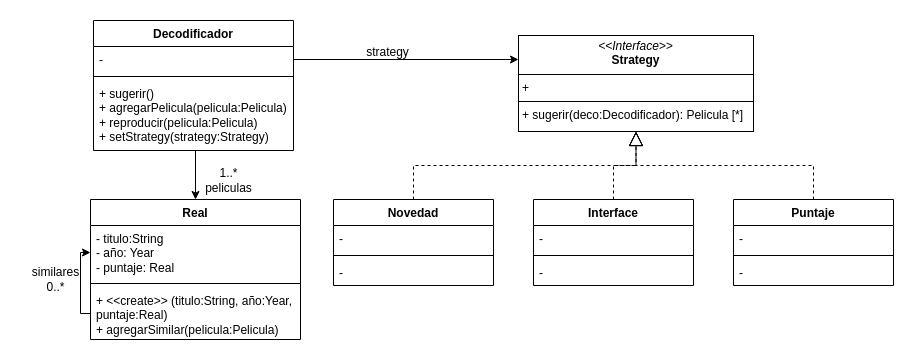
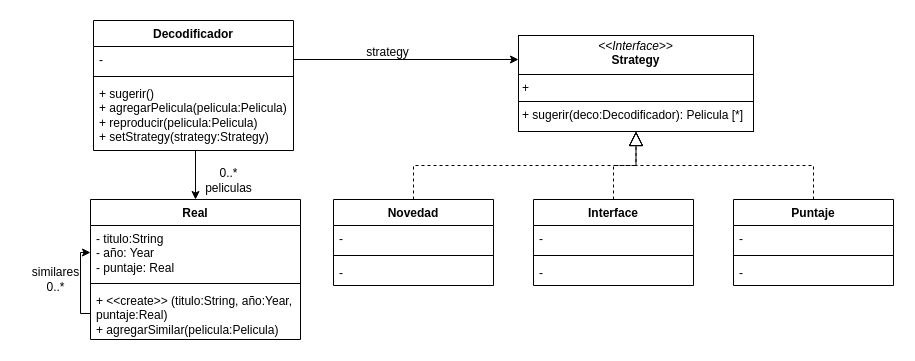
  <mxCell id="0" />
  <mxCell id="1" parent="0" />
  <mxCell id="2" value="Real" style="swimlane;fontStyle=1;align=center;verticalAlign=top;childLayout=stackLayout;horizontal=1;startSize=26;horizontalStack=0;resizeParent=1;resizeParentMax=0;resizeLast=0;collapsible=1;marginBottom=0;whiteSpace=wrap;html=1;" parent="1" vertex="1"><mxGeometry x="90" y="199" width="210" height="140" as="geometry" /></mxCell>
  <mxCell id="3" value="- titulo:String&lt;div&gt;- año: Year&lt;/div&gt;&lt;div&gt;- puntaje: Real&lt;/div&gt;" style="text;strokeColor=none;fillColor=none;align=left;verticalAlign=top;spacingLeft=4;spacingRight=4;overflow=hidden;rotatable=0;points=[[0,0.5],[1,0.5]];portConstraint=eastwest;whiteSpace=wrap;html=1;" parent="2" vertex="1"><mxGeometry y="26" width="210" height="54" as="geometry" /></mxCell>
  <mxCell id="4" value="" style="line;strokeWidth=1;fillColor=none;align=left;verticalAlign=middle;spacingTop=-1;spacingLeft=3;spacingRight=3;rotatable=0;labelPosition=right;points=[];portConstraint=eastwest;strokeColor=inherit;" parent="2" vertex="1"><mxGeometry y="80" width="210" height="8" as="geometry" /></mxCell>
  <mxCell id="5" value="+ &amp;lt;&amp;lt;create&amp;gt;&amp;gt; (titulo:String, año:Year, puntaje:Real)&lt;br&gt;+ agregarSimilar(pelicula:Pelicula)" style="text;strokeColor=none;fillColor=none;align=left;verticalAlign=top;spacingLeft=4;spacingRight=4;overflow=hidden;rotatable=0;points=[[0,0.5],[1,0.5]];portConstraint=eastwest;whiteSpace=wrap;html=1;" parent="2" vertex="1"><mxGeometry y="88" width="210" height="52" as="geometry" /></mxCell>
  <mxCell id="6" value="" style="endArrow=classic;html=1;rounded=0;exitX=0;exitY=0.5;exitDx=0;exitDy=0;entryX=0;entryY=0.5;entryDx=0;entryDy=0;edgeStyle=orthogonalEdgeStyle;" parent="2" source="5" target="3" edge="1"><mxGeometry width="50" height="50" relative="1" as="geometry"><mxPoint x="80" y="180" as="sourcePoint" /><mxPoint x="130" y="130" as="targetPoint" /></mxGeometry></mxCell>
  <mxCell id="7" value="similares&lt;div&gt;0..*&lt;/div&gt;" style="text;html=1;align=center;verticalAlign=middle;resizable=0;points=[];autosize=1;strokeColor=none;fillColor=none;" parent="1" vertex="1"><mxGeometry x="20" y="259" width="70" height="40" as="geometry" /></mxCell>
  <mxCell id="8" value="Decodificador" style="swimlane;fontStyle=1;align=center;verticalAlign=top;childLayout=stackLayout;horizontal=1;startSize=26;horizontalStack=0;resizeParent=1;resizeParentMax=0;resizeLast=0;collapsible=1;marginBottom=0;whiteSpace=wrap;html=1;" parent="1" vertex="1"><mxGeometry x="93" y="20" width="200" height="130" as="geometry" /></mxCell>
  <mxCell id="9" value="-" style="text;strokeColor=none;fillColor=none;align=left;verticalAlign=top;spacingLeft=4;spacingRight=4;overflow=hidden;rotatable=0;points=[[0,0.5],[1,0.5]];portConstraint=eastwest;whiteSpace=wrap;html=1;" parent="8" vertex="1"><mxGeometry y="26" width="200" height="26" as="geometry" /></mxCell>
  <mxCell id="10" value="" style="line;strokeWidth=1;fillColor=none;align=left;verticalAlign=middle;spacingTop=-1;spacingLeft=3;spacingRight=3;rotatable=0;labelPosition=right;points=[];portConstraint=eastwest;strokeColor=inherit;" parent="8" vertex="1"><mxGeometry y="52" width="200" height="8" as="geometry" /></mxCell>
  <mxCell id="11" value="+ sugerir()&lt;br&gt;+ agregarPelicula(pelicula:Pelicula)&lt;br&gt;&lt;div&gt;+ reproducir(pelicula:Pelicula)&lt;/div&gt;&lt;div&gt;&lt;div&gt;+ setStrategy(strategy:Strategy)&lt;/div&gt;&lt;/div&gt;" style="text;strokeColor=none;fillColor=none;align=left;verticalAlign=top;spacingLeft=4;spacingRight=4;overflow=hidden;rotatable=0;points=[[0,0.5],[1,0.5]];portConstraint=eastwest;whiteSpace=wrap;html=1;" parent="8" vertex="1"><mxGeometry y="60" width="200" height="70" as="geometry" /></mxCell>
  <mxCell id="12" value="" style="endArrow=classic;html=1;rounded=0;entryX=0.5;entryY=0;entryDx=0;entryDy=0;exitX=0.51;exitY=1.006;exitDx=0;exitDy=0;exitPerimeter=0;" parent="1" source="11" target="2" edge="1"><mxGeometry width="50" height="50" relative="1" as="geometry"><mxPoint x="183" y="149" as="sourcePoint" /><mxPoint x="383" y="179" as="targetPoint" /></mxGeometry></mxCell>
- <mxCell id="13" value="1..*&lt;div&gt;peliculas&lt;/div&gt;" style="text;html=1;align=center;verticalAlign=middle;resizable=0;points=[];autosize=1;strokeColor=none;fillColor=none;" parent="1" vertex="1"><mxGeometry x="193" y="160" width="70" height="40" as="geometry" /></mxCell>
+ <mxCell id="13" value="0..*&lt;div&gt;peliculas&lt;/div&gt;" style="text;html=1;align=center;verticalAlign=middle;resizable=0;points=[];autosize=1;strokeColor=none;fillColor=none;" parent="1" vertex="1"><mxGeometry x="193" y="160" width="70" height="40" as="geometry" /></mxCell>
  <mxCell id="14" value="&lt;p style=&quot;margin:0px;margin-top:4px;text-align:center;&quot;&gt;&lt;i&gt;&amp;lt;&amp;lt;Interface&amp;gt;&amp;gt;&lt;/i&gt;&lt;br&gt;&lt;b&gt;Strategy&lt;/b&gt;&lt;/p&gt;&lt;hr size=&quot;1&quot; style=&quot;border-style:solid;&quot;&gt;&lt;p style=&quot;margin:0px;margin-left:4px;&quot;&gt;+&lt;/p&gt;&lt;hr size=&quot;1&quot; style=&quot;border-style:solid;&quot;&gt;&lt;p style=&quot;margin:0px;margin-left:4px;&quot;&gt;+ sugerir(deco:Decodificador): Pelicula [*]&lt;/p&gt;" style="verticalAlign=top;align=left;overflow=fill;html=1;whiteSpace=wrap;" parent="1" vertex="1"><mxGeometry x="518" y="35" width="235" height="96" as="geometry" /></mxCell>
  <mxCell id="15" value="" style="endArrow=classic;html=1;rounded=0;exitX=1;exitY=0.5;exitDx=0;exitDy=0;entryX=0;entryY=0.25;entryDx=0;entryDy=0;" parent="1" source="9" target="14" edge="1"><mxGeometry width="50" height="50" relative="1" as="geometry"><mxPoint x="343" y="189" as="sourcePoint" /><mxPoint x="393" y="139" as="targetPoint" /></mxGeometry></mxCell>
  <mxCell id="16" value="Novedad" style="swimlane;fontStyle=1;align=center;verticalAlign=top;childLayout=stackLayout;horizontal=1;startSize=26;horizontalStack=0;resizeParent=1;resizeParentMax=0;resizeLast=0;collapsible=1;marginBottom=0;whiteSpace=wrap;html=1;" parent="1" vertex="1"><mxGeometry x="333" y="199" width="160" height="86" as="geometry" /></mxCell>
  <mxCell id="17" value="-" style="text;strokeColor=none;fillColor=none;align=left;verticalAlign=top;spacingLeft=4;spacingRight=4;overflow=hidden;rotatable=0;points=[[0,0.5],[1,0.5]];portConstraint=eastwest;whiteSpace=wrap;html=1;" parent="16" vertex="1"><mxGeometry y="26" width="160" height="26" as="geometry" /></mxCell>
  <mxCell id="18" value="" style="line;strokeWidth=1;fillColor=none;align=left;verticalAlign=middle;spacingTop=-1;spacingLeft=3;spacingRight=3;rotatable=0;labelPosition=right;points=[];portConstraint=eastwest;strokeColor=inherit;" parent="16" vertex="1"><mxGeometry y="52" width="160" height="8" as="geometry" /></mxCell>
  <mxCell id="19" value="-" style="text;strokeColor=none;fillColor=none;align=left;verticalAlign=top;spacingLeft=4;spacingRight=4;overflow=hidden;rotatable=0;points=[[0,0.5],[1,0.5]];portConstraint=eastwest;whiteSpace=wrap;html=1;" parent="16" vertex="1"><mxGeometry y="60" width="160" height="26" as="geometry" /></mxCell>
  <mxCell id="20" value="Interface" style="swimlane;fontStyle=1;align=center;verticalAlign=top;childLayout=stackLayout;horizontal=1;startSize=26;horizontalStack=0;resizeParent=1;resizeParentMax=0;resizeLast=0;collapsible=1;marginBottom=0;whiteSpace=wrap;html=1;" parent="1" vertex="1"><mxGeometry x="533" y="199" width="160" height="86" as="geometry" /></mxCell>
  <mxCell id="21" value="-" style="text;strokeColor=none;fillColor=none;align=left;verticalAlign=top;spacingLeft=4;spacingRight=4;overflow=hidden;rotatable=0;points=[[0,0.5],[1,0.5]];portConstraint=eastwest;whiteSpace=wrap;html=1;" parent="20" vertex="1"><mxGeometry y="26" width="160" height="26" as="geometry" /></mxCell>
  <mxCell id="22" value="" style="line;strokeWidth=1;fillColor=none;align=left;verticalAlign=middle;spacingTop=-1;spacingLeft=3;spacingRight=3;rotatable=0;labelPosition=right;points=[];portConstraint=eastwest;strokeColor=inherit;" parent="20" vertex="1"><mxGeometry y="52" width="160" height="8" as="geometry" /></mxCell>
  <mxCell id="23" value="-" style="text;strokeColor=none;fillColor=none;align=left;verticalAlign=top;spacingLeft=4;spacingRight=4;overflow=hidden;rotatable=0;points=[[0,0.5],[1,0.5]];portConstraint=eastwest;whiteSpace=wrap;html=1;" parent="20" vertex="1"><mxGeometry y="60" width="160" height="26" as="geometry" /></mxCell>
  <mxCell id="24" value="Puntaje" style="swimlane;fontStyle=1;align=center;verticalAlign=top;childLayout=stackLayout;horizontal=1;startSize=26;horizontalStack=0;resizeParent=1;resizeParentMax=0;resizeLast=0;collapsible=1;marginBottom=0;whiteSpace=wrap;html=1;" parent="1" vertex="1"><mxGeometry x="733" y="199" width="160" height="86" as="geometry" /></mxCell>
  <mxCell id="25" value="-" style="text;strokeColor=none;fillColor=none;align=left;verticalAlign=top;spacingLeft=4;spacingRight=4;overflow=hidden;rotatable=0;points=[[0,0.5],[1,0.5]];portConstraint=eastwest;whiteSpace=wrap;html=1;" parent="24" vertex="1"><mxGeometry y="26" width="160" height="26" as="geometry" /></mxCell>
  <mxCell id="26" value="" style="line;strokeWidth=1;fillColor=none;align=left;verticalAlign=middle;spacingTop=-1;spacingLeft=3;spacingRight=3;rotatable=0;labelPosition=right;points=[];portConstraint=eastwest;strokeColor=inherit;" parent="24" vertex="1"><mxGeometry y="52" width="160" height="8" as="geometry" /></mxCell>
  <mxCell id="27" value="-" style="text;strokeColor=none;fillColor=none;align=left;verticalAlign=top;spacingLeft=4;spacingRight=4;overflow=hidden;rotatable=0;points=[[0,0.5],[1,0.5]];portConstraint=eastwest;whiteSpace=wrap;html=1;" parent="24" vertex="1"><mxGeometry y="60" width="160" height="26" as="geometry" /></mxCell>
  <mxCell id="28" value="" style="endArrow=block;dashed=1;endFill=0;endSize=12;html=1;rounded=0;entryX=0.5;entryY=1;entryDx=0;entryDy=0;exitX=0.5;exitY=0;exitDx=0;exitDy=0;edgeStyle=orthogonalEdgeStyle;" parent="1" source="16" target="14" edge="1"><mxGeometry width="160" relative="1" as="geometry"><mxPoint x="483" y="319" as="sourcePoint" /><mxPoint x="643" y="319" as="targetPoint" /></mxGeometry></mxCell>
  <mxCell id="29" value="" style="endArrow=block;dashed=1;endFill=0;endSize=12;html=1;rounded=0;entryX=0.5;entryY=1;entryDx=0;entryDy=0;exitX=0.5;exitY=0;exitDx=0;exitDy=0;edgeStyle=orthogonalEdgeStyle;" parent="1" source="20" target="14" edge="1"><mxGeometry width="160" relative="1" as="geometry"><mxPoint x="423" y="209" as="sourcePoint" /><mxPoint x="623" y="160" as="targetPoint" /></mxGeometry></mxCell>
  <mxCell id="30" value="" style="endArrow=block;dashed=1;endFill=0;endSize=12;html=1;rounded=0;entryX=0.5;entryY=1;entryDx=0;entryDy=0;exitX=0.5;exitY=0;exitDx=0;exitDy=0;edgeStyle=orthogonalEdgeStyle;" parent="1" source="24" target="14" edge="1"><mxGeometry width="160" relative="1" as="geometry"><mxPoint x="623" y="209" as="sourcePoint" /><mxPoint x="623" y="160" as="targetPoint" /></mxGeometry></mxCell>
  <mxCell id="31" value="strategy" style="text;html=1;align=center;verticalAlign=middle;resizable=0;points=[];autosize=1;strokeColor=none;fillColor=none;" parent="1" vertex="1"><mxGeometry x="352" y="37" width="70" height="30" as="geometry" /></mxCell>
